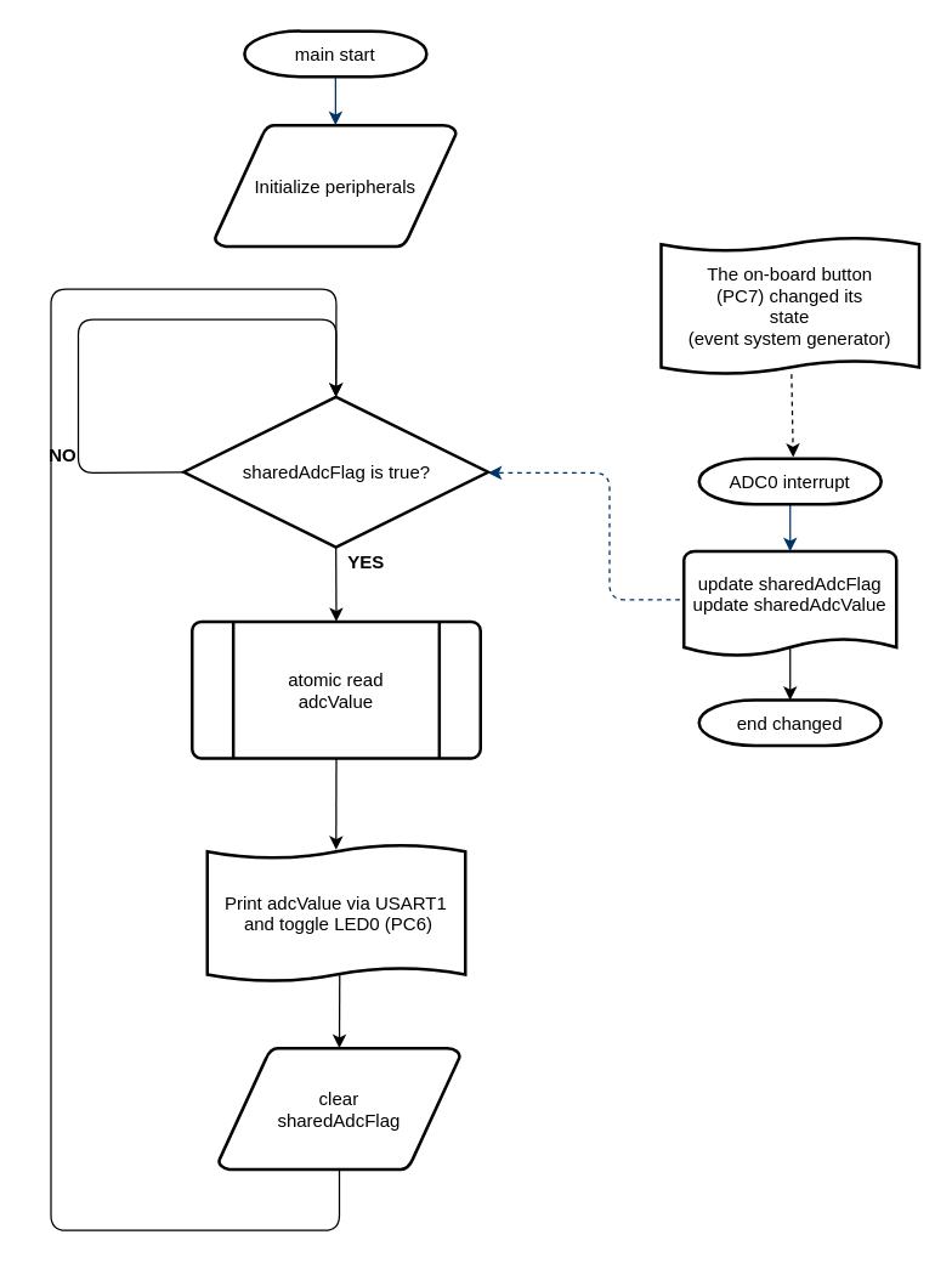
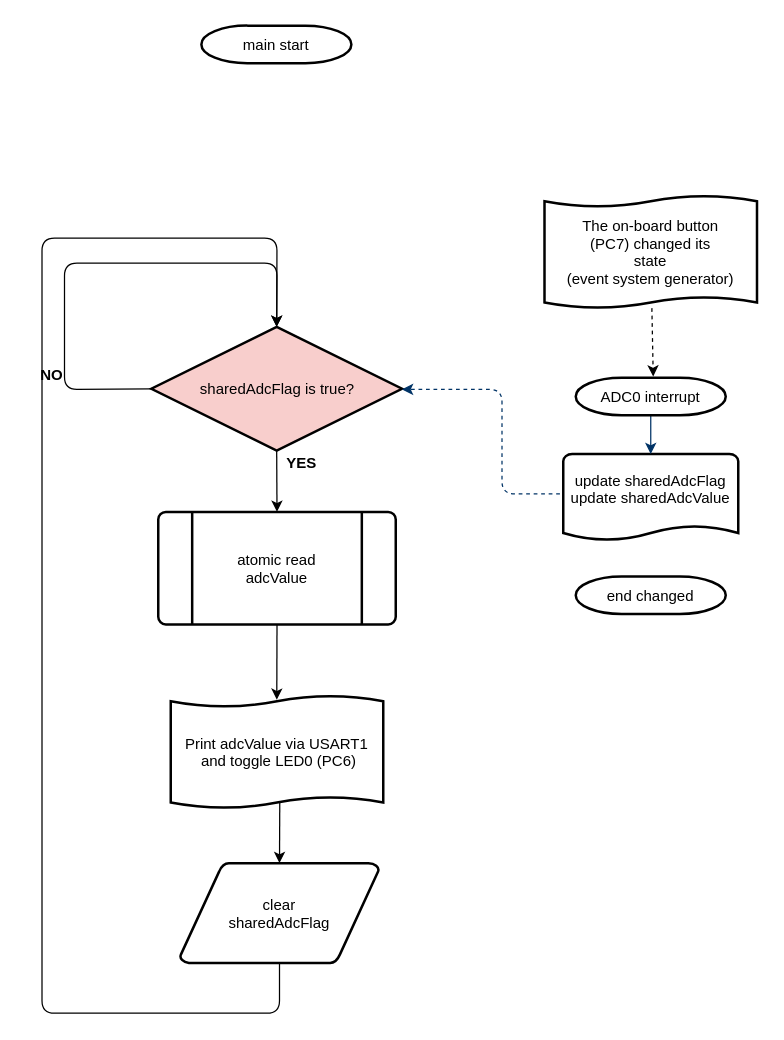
  <mxCell id="0" />
  <mxCell id="1" parent="0" />
  <mxCell id="2" value="main start" style="shape=mxgraph.flowchart.terminator;strokeWidth=2;gradientColor=none;gradientDirection=north;fontStyle=0;" parent="1" vertex="1"><mxGeometry x="160.5" y="20" width="120" height="30" as="geometry" /></mxCell>
- <mxCell id="3" value="Initialize peripherals" style="shape=mxgraph.flowchart.data;strokeWidth=2;gradientColor=none;gradientDirection=north;fontStyle=0;" parent="1" vertex="1"><mxGeometry x="141" y="82" width="159" height="80" as="geometry" /></mxCell>
- <mxCell id="4" value="" style="fontStyle=1;strokeColor=#003366;strokeWidth=1;" parent="1" source="2" target="3" edge="1"><mxGeometry relative="1" as="geometry" /></mxCell>
  <mxCell id="5" value="atomic read&#10;adcValue" style="shape=mxgraph.flowchart.predefined_process;strokeWidth=2;gradientColor=none;gradientDirection=north;fontStyle=0;" parent="1" vertex="1"><mxGeometry x="126" y="409" width="190" height="90" as="geometry" /></mxCell>
  <mxCell id="6" value="update sharedAdcFlag&#10;update sharedAdcValue&#10;" style="shape=mxgraph.flowchart.document;strokeWidth=2;gradientColor=none;gradientDirection=north;fontStyle=0;" parent="1" vertex="1"><mxGeometry x="450" y="362.71" width="140" height="70" as="geometry" /></mxCell>
  <mxCell id="7" value="" style="edgeStyle=orthogonalEdgeStyle;rounded=0;orthogonalLoop=1;jettySize=auto;exitX=0.5;exitY=1;exitDx=0;exitDy=0;exitPerimeter=0;entryX=0.5;entryY=0;entryDx=0;entryDy=0;entryPerimeter=0;strokeColor=#003366;" parent="1" source="8" target="6" edge="1"><mxGeometry relative="1" as="geometry" /></mxCell>
  <mxCell id="8" value="ADC0 interrupt" style="shape=mxgraph.flowchart.terminator;strokeWidth=2;gradientColor=none;gradientDirection=north;fontStyle=0;" parent="1" vertex="1"><mxGeometry x="460" y="301.71" width="120" height="30" as="geometry" /></mxCell>
  <mxCell id="9" value="Print adcValue via USART1&#10; and toggle LED0 (PC6)" style="shape=tape;size=0.1;strokeWidth=2;" parent="1" vertex="1"><mxGeometry x="136" y="556" width="170" height="90" as="geometry" /></mxCell>
  <mxCell id="10" value="" style="endArrow=classic;exitX=0.5;exitY=1;exitDx=0;exitDy=0;exitPerimeter=0;entryX=0.499;entryY=0.036;entryDx=0;entryDy=0;entryPerimeter=0;" parent="1" source="5" target="9" edge="1"><mxGeometry width="50" height="50" relative="1" as="geometry"><mxPoint x="220" y="524" as="sourcePoint" /><mxPoint x="220" y="561" as="targetPoint" /></mxGeometry></mxCell>
  <mxCell id="11" value="The on-board button&#10;(PC7) changed its&#10;state&#10;(event system generator)" style="shape=tape;size=0.1;strokeWidth=2;" vertex="1" parent="1"><mxGeometry x="435" y="156" width="170" height="90" as="geometry" /></mxCell>
  <mxCell id="12" value="" style="endArrow=classic;html=1;dashed=1;" edge="1" parent="1" source="11"><mxGeometry width="50" height="50" relative="1" as="geometry"><mxPoint x="501" y="260" as="sourcePoint" /><mxPoint x="522" y="300.71" as="targetPoint" /><Array as="points" /></mxGeometry></mxCell>
- <mxCell id="13" value="sharedAdcFlag is true?" style="rhombus;whiteSpace=wrap;html=1;strokeWidth=2;" vertex="1" parent="1"><mxGeometry x="120.5" y="261" width="200.5" height="99" as="geometry" /></mxCell>
+ <mxCell id="13" value="sharedAdcFlag is true?" style="rhombus;whiteSpace=wrap;html=1;strokeWidth=2;fillColor=#f8cecc;" vertex="1" parent="1"><mxGeometry x="120.5" y="261" width="200.5" height="99" as="geometry" /></mxCell>
  <mxCell id="14" value="" style="endArrow=classic;html=1;exitX=0.5;exitY=1;exitDx=0;exitDy=0;entryX=0.5;entryY=0;entryDx=0;entryDy=0;entryPerimeter=0;" edge="1" parent="1" source="13" target="5"><mxGeometry width="50" height="50" relative="1" as="geometry"><mxPoint x="291" y="390" as="sourcePoint" /><mxPoint x="341" y="340" as="targetPoint" /></mxGeometry></mxCell>
  <mxCell id="15" value="" style="endArrow=classic;html=1;exitX=0;exitY=0.5;exitDx=0;exitDy=0;entryX=0.5;entryY=0;entryDx=0;entryDy=0;" edge="1" parent="1" source="13" target="13"><mxGeometry width="50" height="50" relative="1" as="geometry"><mxPoint x="291" y="390" as="sourcePoint" /><mxPoint x="261" y="190" as="targetPoint" /><Array as="points"><mxPoint x="51" y="311" /><mxPoint x="51" y="210" /><mxPoint x="151" y="210" /><mxPoint x="221" y="210" /></Array></mxGeometry></mxCell>
  <mxCell id="16" value="" style="edgeStyle=orthogonalEdgeStyle;rounded=1;jumpStyle=arc;orthogonalLoop=1;jettySize=auto;exitX=-0.019;exitY=0.455;exitDx=0;exitDy=0;exitPerimeter=0;dashed=1;strokeColor=#003366;" edge="1" parent="1" source="6"><mxGeometry relative="1" as="geometry"><Array as="points"><mxPoint x="401" y="395" /><mxPoint x="401" y="311" /></Array><mxPoint x="321" y="311" as="targetPoint" /><mxPoint x="589" y="304" as="sourcePoint" /></mxGeometry></mxCell>
  <mxCell id="17" value="" style="endArrow=classic;html=1;entryX=0.5;entryY=0;entryDx=0;entryDy=0;entryPerimeter=0;exitX=0.513;exitY=0.953;exitDx=0;exitDy=0;exitPerimeter=0;" edge="1" parent="1" source="9" target="18"><mxGeometry width="50" height="50" relative="1" as="geometry"><mxPoint x="391" y="560" as="sourcePoint" /><mxPoint x="569" y="556" as="targetPoint" /></mxGeometry></mxCell>
  <mxCell id="18" value="clear&#10;sharedAdcFlag" style="shape=mxgraph.flowchart.data;strokeWidth=2;gradientColor=none;gradientDirection=north;fontStyle=0;" vertex="1" parent="1"><mxGeometry x="143.5" y="690" width="159" height="80" as="geometry" /></mxCell>
  <mxCell id="19" value="" style="endArrow=classic;html=1;exitX=0.5;exitY=1;exitDx=0;exitDy=0;exitPerimeter=0;entryX=0.5;entryY=0;entryDx=0;entryDy=0;" edge="1" parent="1" source="18" target="13"><mxGeometry width="50" height="50" relative="1" as="geometry"><mxPoint x="225" y="770" as="sourcePoint" /><mxPoint x="223" y="260" as="targetPoint" /><Array as="points"><mxPoint x="223" y="810" /><mxPoint x="33" y="810" /><mxPoint x="33" y="460" /><mxPoint x="33" y="190" /><mxPoint x="93" y="190" /><mxPoint x="221" y="190" /></Array></mxGeometry></mxCell>
  <mxCell id="20" value="end changed" style="shape=mxgraph.flowchart.terminator;strokeWidth=2;gradientColor=none;gradientDirection=north;fontStyle=0;" vertex="1" parent="1"><mxGeometry x="460" y="460.71" width="120" height="30" as="geometry" /></mxCell>
- <mxCell id="21" value="" style="endArrow=classic;html=1;entryX=0.5;entryY=0;entryDx=0;entryDy=0;entryPerimeter=0;exitX=0.5;exitY=0.9;exitDx=0;exitDy=0;exitPerimeter=0;" edge="1" parent="1" source="6" target="20"><mxGeometry width="50" height="50" relative="1" as="geometry"><mxPoint x="481" y="500.71" as="sourcePoint" /><mxPoint x="561" y="510.71" as="targetPoint" /></mxGeometry></mxCell>
  <mxCell id="22" value="&lt;b&gt;NO&lt;/b&gt;" style="text;html=1;strokeColor=none;fillColor=none;align=center;verticalAlign=middle;whiteSpace=wrap;rounded=0;" vertex="1" parent="1"><mxGeometry x="20.5" y="290" width="40" height="20" as="geometry" /></mxCell>
  <mxCell id="23" value="&lt;b&gt;YES&lt;/b&gt;" style="text;html=1;strokeColor=none;fillColor=none;align=center;verticalAlign=middle;whiteSpace=wrap;rounded=0;" vertex="1" parent="1"><mxGeometry x="221" y="360" width="40" height="20" as="geometry" /></mxCell>
